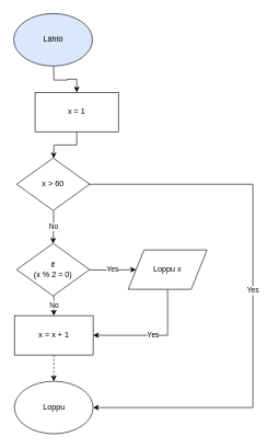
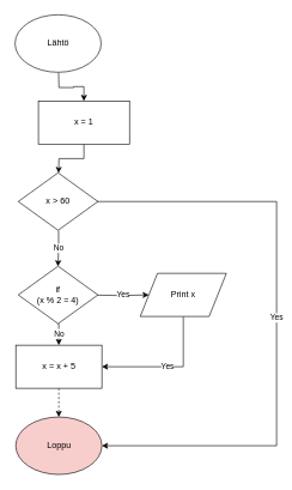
  <mxCell id="0" />
  <mxCell id="1" parent="0" />
  <mxCell id="2" style="edgeStyle=orthogonalEdgeStyle;rounded=0;orthogonalLoop=1;jettySize=auto;html=1;exitX=0.5;exitY=1;exitDx=0;exitDy=0;exitPerimeter=0;entryX=0.5;entryY=0;entryDx=0;entryDy=0;" parent="1" target="10" edge="1"><mxGeometry relative="1" as="geometry"><mxPoint x="81.167" y="100.333" as="sourcePoint" /></mxGeometry></mxCell>
  <mxCell id="3" value="No" style="edgeStyle=orthogonalEdgeStyle;rounded=0;orthogonalLoop=1;jettySize=auto;html=1;exitX=0.5;exitY=1;exitDx=0;exitDy=0;entryX=0.5;entryY=0;entryDx=0;entryDy=0;" parent="1" edge="1"><mxGeometry relative="1" as="geometry"><mxPoint x="81.167" y="320.333" as="sourcePoint" /><mxPoint x="80.333" y="370.333" as="targetPoint" /><Array as="points"><mxPoint x="80" y="345" /></Array></mxGeometry></mxCell>
  <mxCell id="4" value="No" style="edgeStyle=orthogonalEdgeStyle;rounded=0;orthogonalLoop=1;jettySize=auto;html=1;exitX=0.5;exitY=1;exitDx=0;exitDy=0;entryX=0.5;entryY=0;entryDx=0;entryDy=0;" parent="1" target="7" edge="1"><mxGeometry relative="1" as="geometry"><mxPoint x="80.333" y="450.333" as="sourcePoint" /></mxGeometry></mxCell>
  <mxCell id="5" value="Yes" style="edgeStyle=orthogonalEdgeStyle;rounded=0;orthogonalLoop=1;jettySize=auto;html=1;exitX=1;exitY=0.5;exitDx=0;exitDy=0;entryX=0;entryY=0.5;entryDx=0;entryDy=0;" parent="1" target="12" edge="1"><mxGeometry relative="1" as="geometry"><mxPoint x="135.333" y="410.333" as="sourcePoint" /></mxGeometry></mxCell>
  <mxCell id="6" style="edgeStyle=orthogonalEdgeStyle;rounded=0;orthogonalLoop=1;jettySize=auto;html=1;exitX=0.5;exitY=1;exitDx=0;exitDy=0;entryX=0.5;entryY=0;entryDx=0;entryDy=0;dashed=1;" parent="1" source="7" target="15" edge="1"><mxGeometry relative="1" as="geometry" /></mxCell>
- <mxCell id="7" value="x = x + 1" style="rounded=0;whiteSpace=wrap;html=1;" parent="1" vertex="1"><mxGeometry x="21.5" y="480" width="120" height="60" as="geometry" /></mxCell>
+ <mxCell id="7" value="x = x + 5" style="rounded=0;whiteSpace=wrap;html=1;" parent="1" vertex="1"><mxGeometry x="21.5" y="480" width="120" height="60" as="geometry" /></mxCell>
  <mxCell id="8" value="Yes" style="edgeStyle=orthogonalEdgeStyle;rounded=0;orthogonalLoop=1;jettySize=auto;html=1;entryX=1;entryY=0.5;entryDx=0;entryDy=0;" parent="1" target="15" edge="1"><mxGeometry relative="1" as="geometry"><mxPoint x="125" y="280" as="sourcePoint" /><mxPoint x="135" y="620" as="targetPoint" /><Array as="points"><mxPoint x="385" y="280" /><mxPoint x="385" y="620" /></Array></mxGeometry></mxCell>
  <mxCell id="9" style="edgeStyle=orthogonalEdgeStyle;rounded=0;orthogonalLoop=1;jettySize=auto;html=1;exitX=0.5;exitY=1;exitDx=0;exitDy=0;entryX=0.5;entryY=0;entryDx=0;entryDy=0;" parent="1" source="10" edge="1"><mxGeometry relative="1" as="geometry"><mxPoint x="81.167" y="240.333" as="targetPoint" /></mxGeometry></mxCell>
  <mxCell id="10" value="x = 1" style="rounded=0;whiteSpace=wrap;html=1;" parent="1" vertex="1"><mxGeometry x="53" y="140" width="127" height="60" as="geometry" /></mxCell>
  <mxCell id="11" value="Yes" style="edgeStyle=orthogonalEdgeStyle;rounded=0;orthogonalLoop=1;jettySize=auto;html=1;exitX=0.5;exitY=1;exitDx=0;exitDy=0;entryX=1;entryY=0.5;entryDx=0;entryDy=0;" parent="1" source="12" target="7" edge="1"><mxGeometry relative="1" as="geometry" /></mxCell>
- <mxCell id="12" value="Loppu x" style="shape=parallelogram;perimeter=parallelogramPerimeter;whiteSpace=wrap;html=1;" parent="1" vertex="1"><mxGeometry x="195" y="380" width="120" height="60" as="geometry" /></mxCell>
- <mxCell id="13" value="if&lt;br&gt;(x % 2 = 0)" style="rhombus;whiteSpace=wrap;html=1;" parent="1" vertex="1"><mxGeometry x="25" y="370" width="111" height="80" as="geometry" /></mxCell>
+ <mxCell id="12" value="Print x" style="shape=parallelogram;perimeter=parallelogramPerimeter;whiteSpace=wrap;html=1;" parent="1" vertex="1"><mxGeometry x="195" y="380" width="120" height="60" as="geometry" /></mxCell>
+ <mxCell id="13" value="if&lt;br&gt;(x % 2 = 4)" style="rhombus;whiteSpace=wrap;html=1;" parent="1" vertex="1"><mxGeometry x="25" y="370" width="111" height="80" as="geometry" /></mxCell>
  <mxCell id="14" value="x &amp;gt; 60" style="rhombus;whiteSpace=wrap;html=1;" parent="1" vertex="1"><mxGeometry x="25" y="240" width="111" height="80" as="geometry" /></mxCell>
- <mxCell id="15" value="Loppu" style="ellipse;whiteSpace=wrap;html=1;" parent="1" vertex="1"><mxGeometry x="21.5" y="580" width="120" height="80" as="geometry" /></mxCell>
- <mxCell id="16" value="Lähtö" style="ellipse;whiteSpace=wrap;html=1;fillColor=#dae8fc;" parent="1" vertex="1"><mxGeometry x="20.5" y="20" width="120" height="80" as="geometry" /></mxCell>
+ <mxCell id="15" value="Loppu" style="ellipse;whiteSpace=wrap;html=1;fillColor=#f8cecc;" parent="1" vertex="1"><mxGeometry x="21.5" y="580" width="120" height="80" as="geometry" /></mxCell>
+ <mxCell id="16" value="Lähtö" style="ellipse;whiteSpace=wrap;html=1;" parent="1" vertex="1"><mxGeometry x="20.5" y="20" width="120" height="80" as="geometry" /></mxCell>
